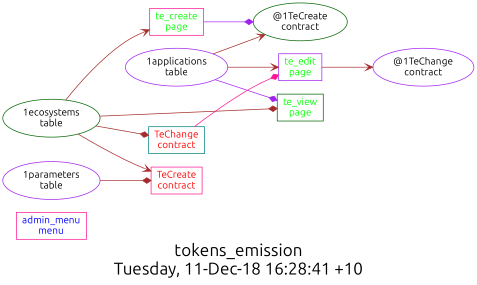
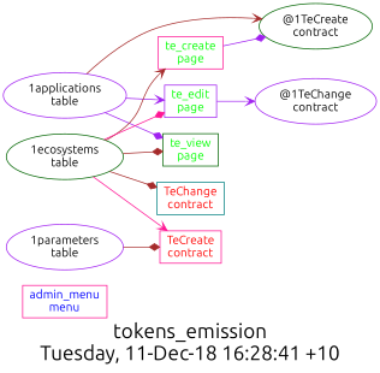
  digraph {
    fontname=Ubuntu
    fontsize=24
    label="tokens_emission\nTuesday, 11-Dec-18 16:28:41 +10"
    nojustify=true
    ordering=out
    rankdir=LR
    node [color=purple fontname=Ubuntu shape=record]
    edge [arrowhead=diamond color=brown fontname=Ubuntu]
    "admin_menu\nmenu" [color=deeppink fontcolor=blue group=menus]
    "te_create\npage" [color=deeppink fontcolor=green group=pages]
    "@1TeCreate\ncontract" [color=darkgreen shape=""]
    "1applications\ntable" [shape=""]
    "te_edit\npage" [fontcolor=green group=pages]
    "te_view\npage" [color=darkgreen fontcolor=green group=pages]
    "@1TeChange\ncontract" [shape=""]
    "1ecosystems\ntable" [color=darkgreen shape=""]
    "TeChange\ncontract" [color=teal fontcolor=red group=contracts]
    "TeCreate\ncontract" [color=deeppink fontcolor=red group=contracts]
    "1parameters\ntable" [shape=""]
    "te_create\npage" -> "@1TeCreate\ncontract" [color=purple]
    "1applications\ntable" -> "@1TeCreate\ncontract" [arrowhead=vee]
-   "1applications\ntable" -> "te_edit\npage" [arrowhead=vee]
+   "1applications\ntable" -> "te_edit\npage" [arrowhead=vee color=purple]
    "1applications\ntable" -> "te_view\npage" [color=purple]
-   "te_edit\npage" -> "@1TeChange\ncontract" [arrowhead=vee]
+   "te_edit\npage" -> "@1TeChange\ncontract" [arrowhead=vee color=purple]
    "1ecosystems\ntable" -> "te_create\npage" [arrowhead=vee]
-   "TeChange\ncontract" -> "te_edit\npage" [color=deeppink]
+   "1ecosystems\ntable" -> "te_edit\npage" [color=deeppink]
    "1ecosystems\ntable" -> "te_view\npage"
    "1ecosystems\ntable" -> "TeChange\ncontract"
-   "1ecosystems\ntable" -> "TeCreate\ncontract" [arrowhead=vee]
+   "1ecosystems\ntable" -> "TeCreate\ncontract" [arrowhead=vee color=deeppink]
    "1parameters\ntable" -> "TeCreate\ncontract"
  }
